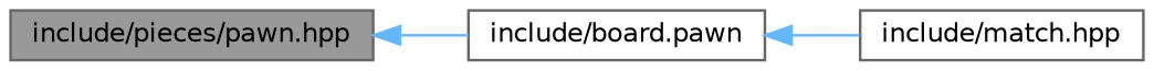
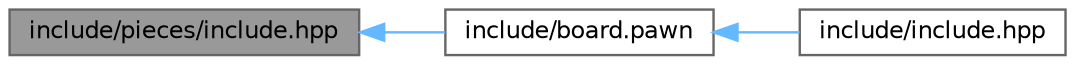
  digraph {
    rankdir=LR
    node [color=grey40 fillcolor=white fontname=Helvetica fontsize=10 shape=box style=filled]
    edge [color=steelblue1 dir=back fontname=Helvetica fontsize=10 labelfontname=Helvetica labelfontsize=10 style=solid]
-   n1 [color=gray40 fillcolor=grey60 fontcolor=black height=0.2 label="include/pieces/pawn.hpp" width=0.4]
+   n1 [color=gray40 fillcolor=grey60 fontcolor=black height=0.2 label="include/pieces/include.hpp" width=0.4]
    n2 [height=0.2 label="include/board.pawn" width=0.4]
-   n3 [height=0.2 label="include/match.hpp" width=0.4]
+   n3 [height=0.2 label="include/include.hpp" width=0.4]
    n1 -> n2
    n2 -> n3
  }
